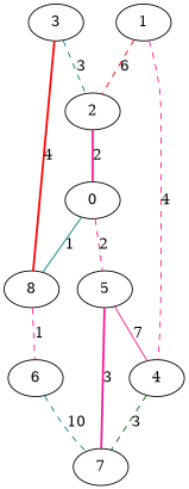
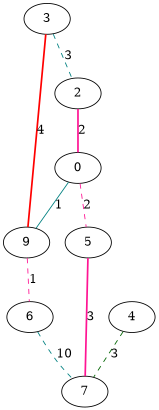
  graph {
    edge [color=deeppink style=dashed]
    3
    2
    0
    5
-   8
-   1
+   8 [label=9]
    4
    7
    6
    3 -- 2 [color=teal label=3]
    2 -- 0 [label=2 style=bold]
    0 -- 5 [label=2]
    0 -- 8 [color=teal label=1 style=solid]
-   5 -- 4 [label=7 style=solid]
    5 -- 7 [label=3 style=bold]
    8 -- 3 [color=red label=4 style=bold]
    8 -- 6 [label=1]
-   1 -- 2 [color=red label=6]
-   1 -- 4 [label=4]
    4 -- 7 [color=darkgreen label=3]
    6 -- 7 [color=teal label=10]
  }
